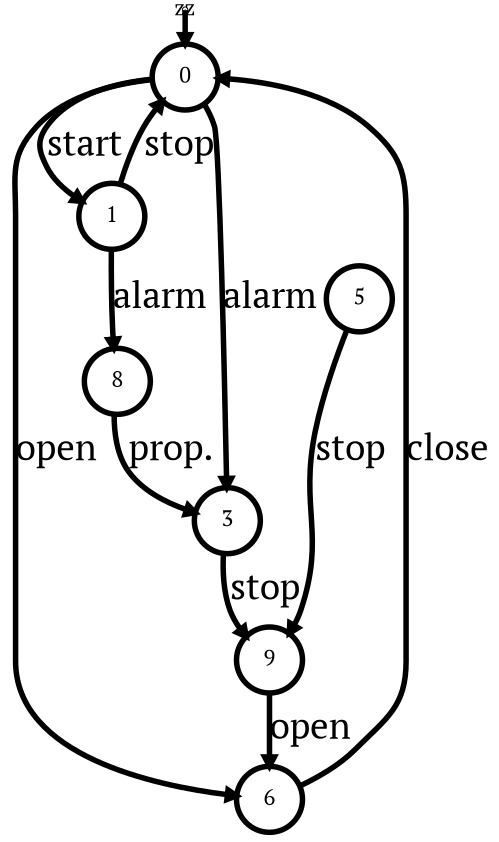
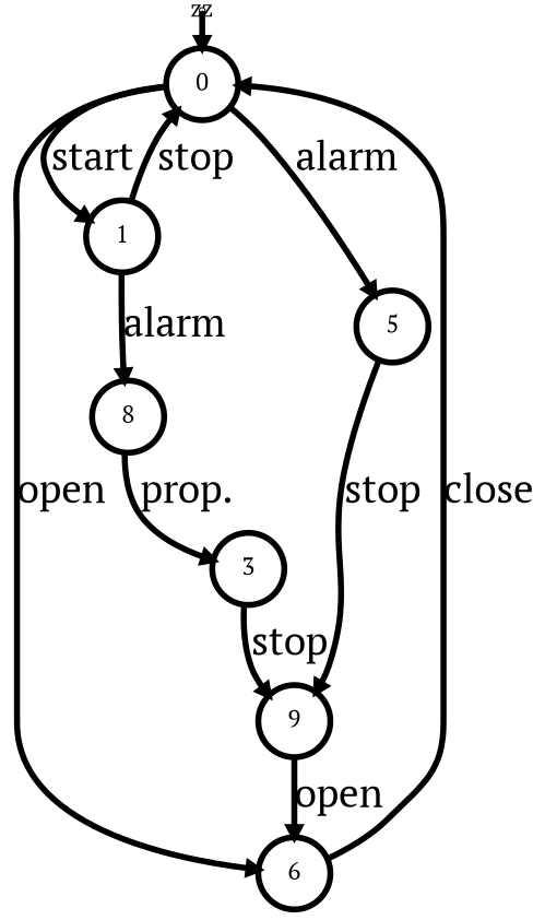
  digraph {
    fontname="PT Serif"
    pack=true
    rankdir=TB
    node [fillcolor=white fixedsize=true fontname="PT Serif" fontsize=24 penwidth=6 shape=circle style=filled]
    edge [fontname="PT Serif" fontsize=40 penwidth=6]
    zz [fillcolor=black height=0 width=0]
    n2 [height=1.0 label=0 width=1.0]
    n3 [height=1.0 label=6 width=1.0]
    n4 [height=1.0 label=1 width=1.0]
    n5 [height=1.0 label=5 width=1.0]
    n6 [height=1.0 label=8 width=1.0]
    n7 [height=1.0 label=9 width=1.0]
    n8 [height=1.0 label=3 width=1.0]
    zz -> n2
    n2 -> n3 [label=open]
    n2 -> n4 [label=start]
-   n2 -> n8 [label=alarm]
+   n2 -> n5 [label=alarm]
    n3 -> n2 [label=close]
    n4 -> n2 [label=stop]
    n4 -> n6 [label=alarm]
    n5 -> n7 [label=stop]
    n6 -> n8 [label="prop."]
    n7 -> n3 [label=open]
    n8 -> n7 [label=stop]
  }
